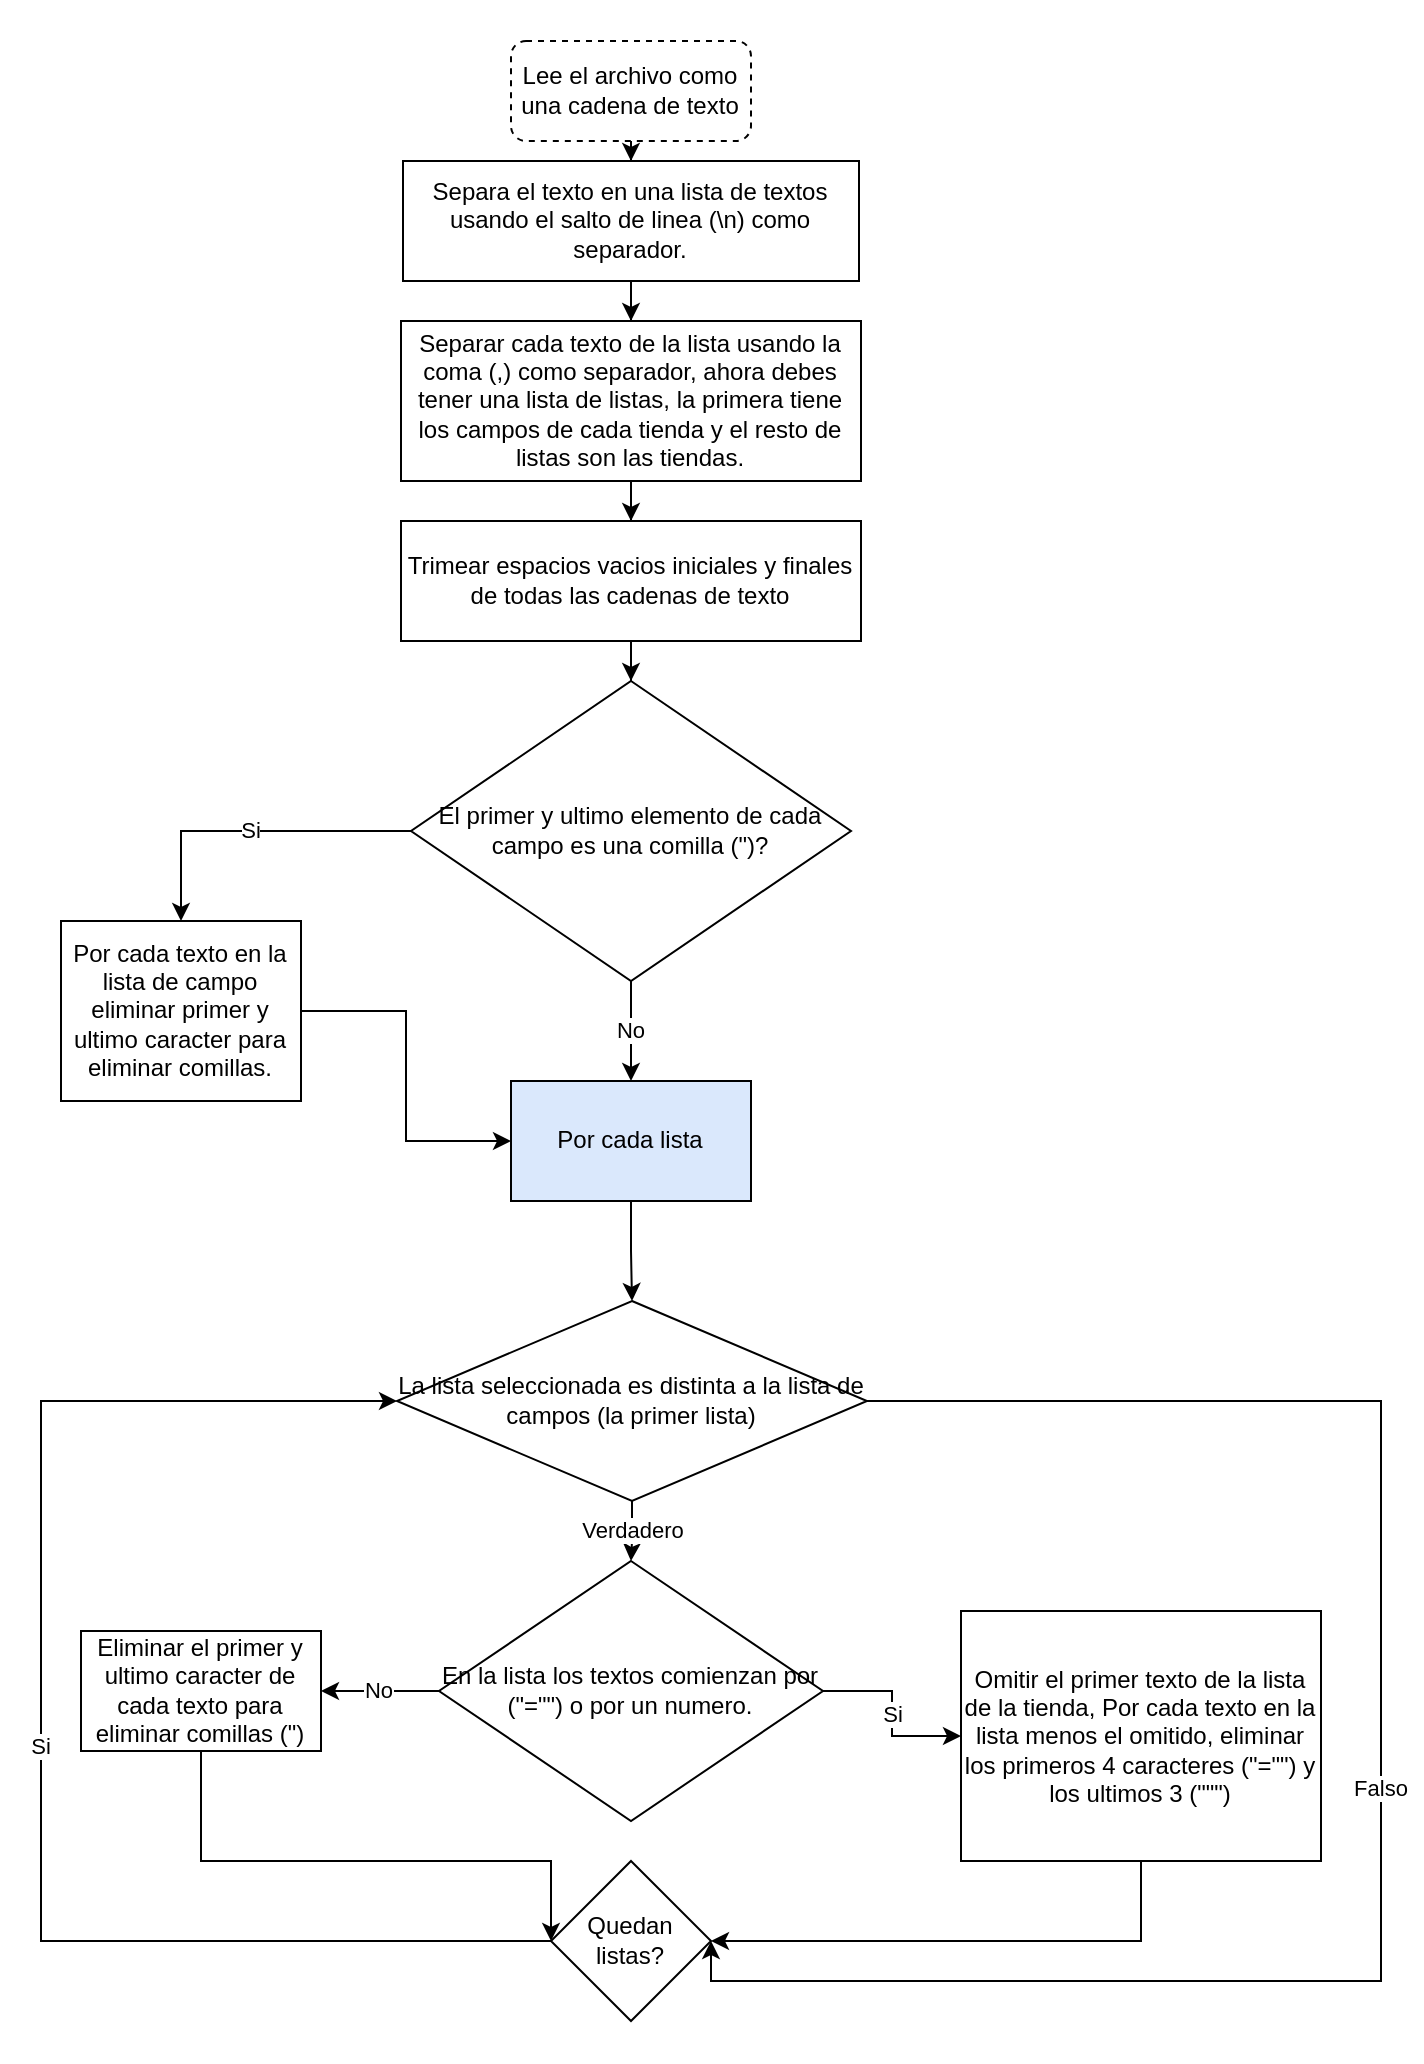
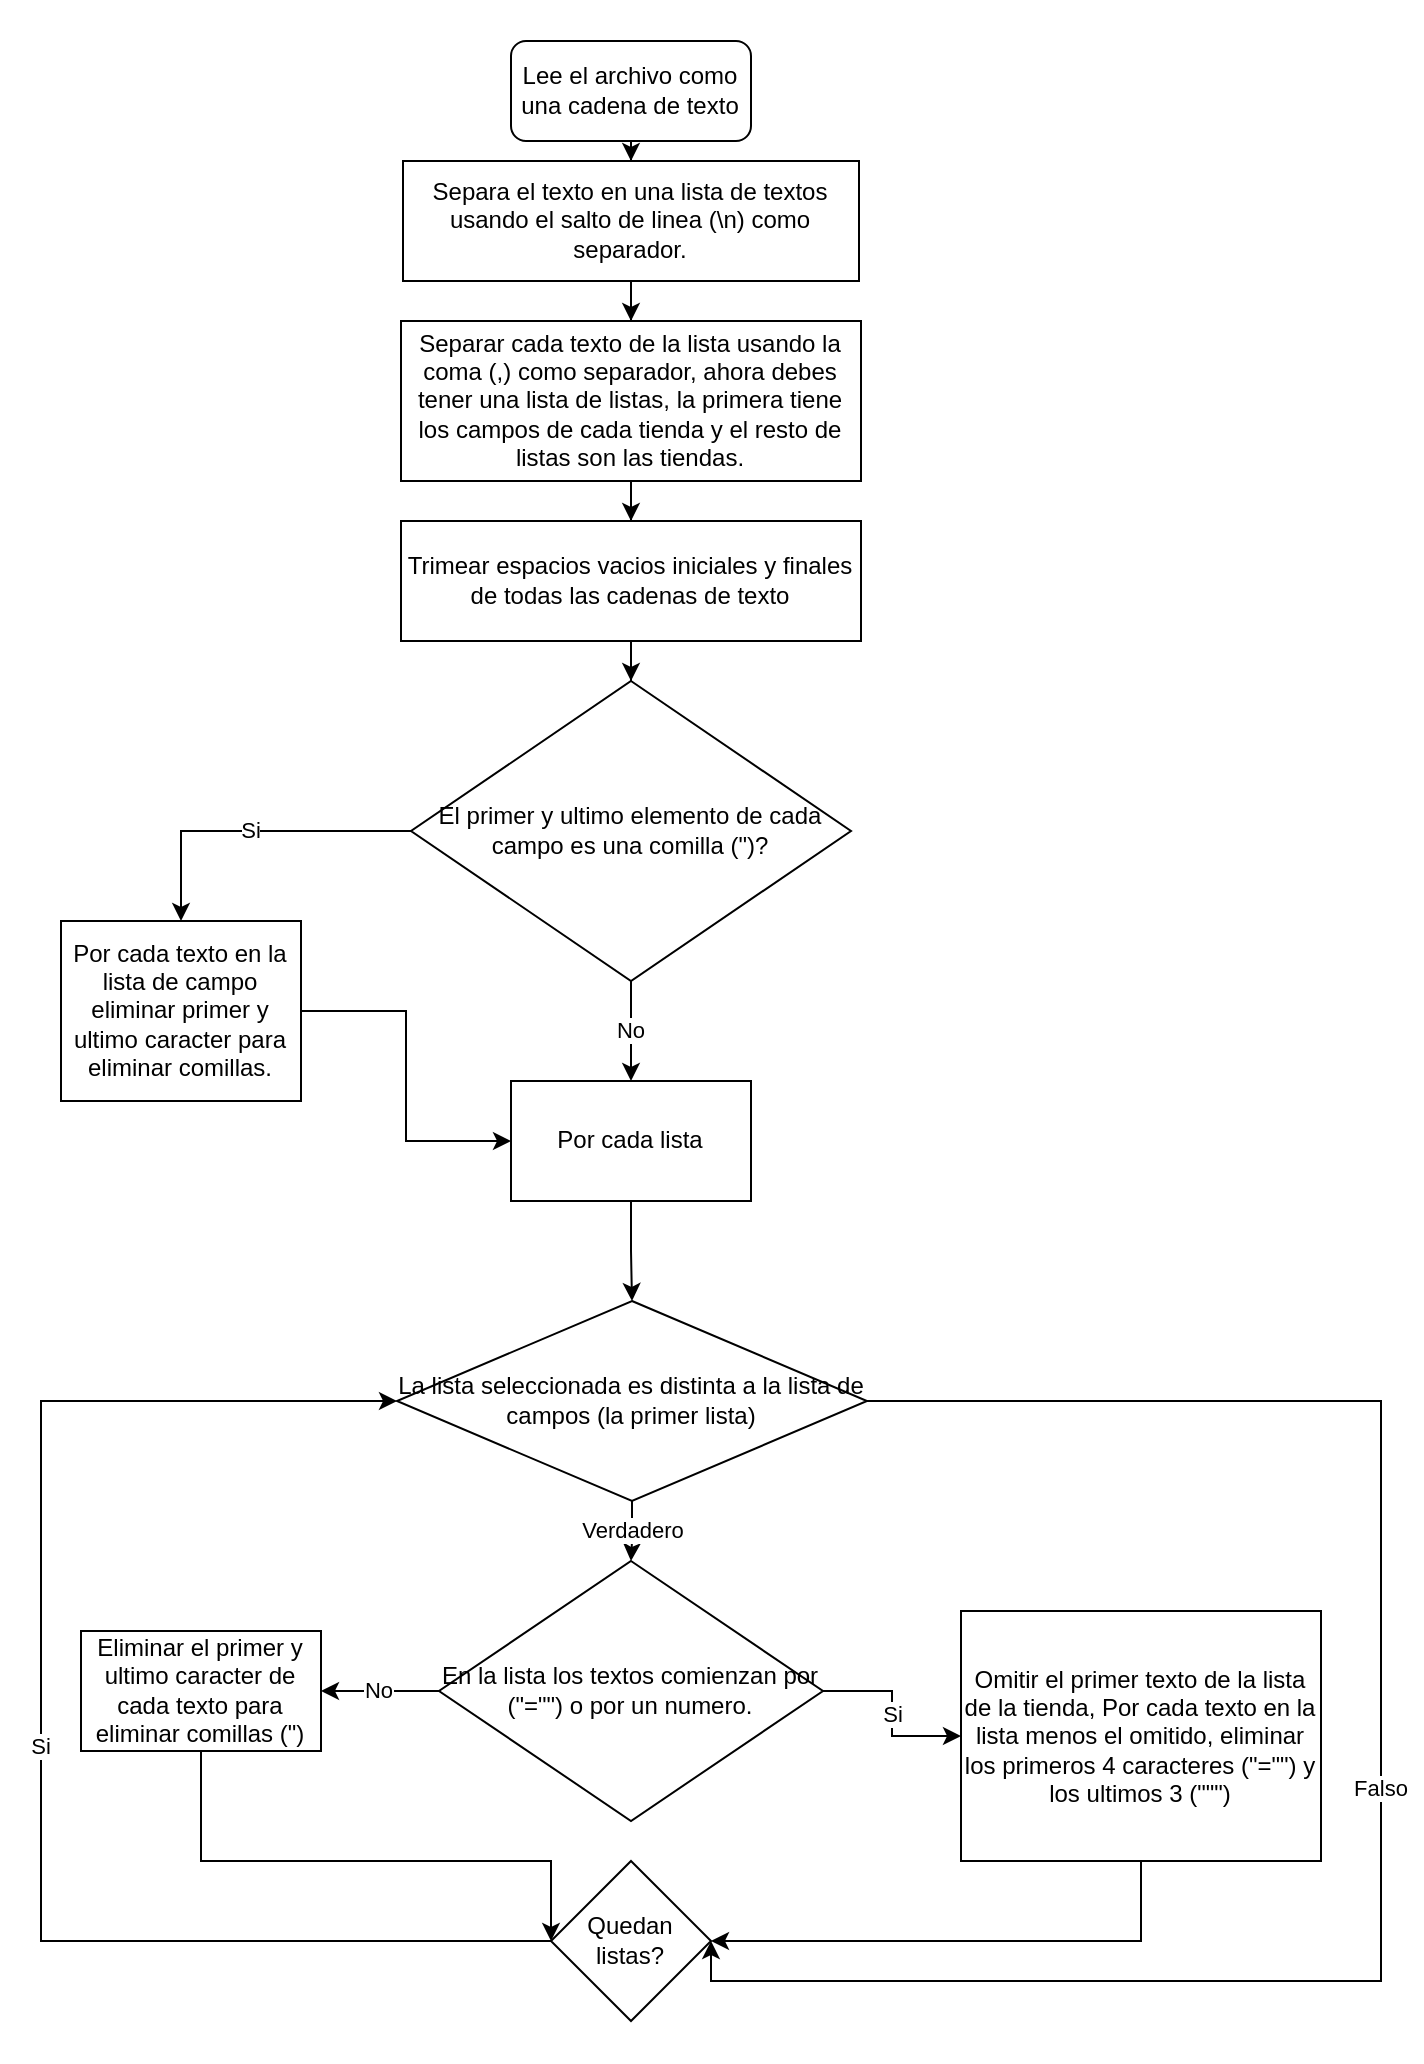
  <mxCell id="0" />
  <mxCell id="1" parent="0" />
  <mxCell id="2" style="edgeStyle=orthogonalEdgeStyle;rounded=0;orthogonalLoop=1;jettySize=auto;html=1;entryX=0.5;entryY=0;entryDx=0;entryDy=0;" edge="1" parent="1" source="3" target="8"><mxGeometry relative="1" as="geometry" /></mxCell>
- <mxCell id="3" value="Lee el archivo como una cadena de texto" style="rounded=1;whiteSpace=wrap;html=1;dashed=1;" vertex="1" parent="1"><mxGeometry x="255" y="20" width="120" height="50" as="geometry" /></mxCell>
+ <mxCell id="3" value="Lee el archivo como una cadena de texto" style="rounded=1;whiteSpace=wrap;html=1;" vertex="1" parent="1"><mxGeometry x="255" y="20" width="120" height="50" as="geometry" /></mxCell>
  <mxCell id="4" value="Si" style="edgeStyle=orthogonalEdgeStyle;rounded=0;orthogonalLoop=1;jettySize=auto;html=1;entryX=0;entryY=0.5;entryDx=0;entryDy=0;" edge="1" parent="1" source="6" target="19"><mxGeometry relative="1" as="geometry" /></mxCell>
  <mxCell id="5" value="No" style="edgeStyle=orthogonalEdgeStyle;rounded=0;orthogonalLoop=1;jettySize=auto;html=1;entryX=1;entryY=0.5;entryDx=0;entryDy=0;" edge="1" parent="1" source="6" target="28"><mxGeometry relative="1" as="geometry" /></mxCell>
  <mxCell id="6" value="En la lista los textos comienzan por (&quot;=&quot;&quot;) o por un numero." style="rhombus;whiteSpace=wrap;html=1;" vertex="1" parent="1"><mxGeometry x="219" y="780" width="192" height="130" as="geometry" /></mxCell>
  <mxCell id="7" style="edgeStyle=orthogonalEdgeStyle;rounded=0;orthogonalLoop=1;jettySize=auto;html=1;entryX=0.5;entryY=0;entryDx=0;entryDy=0;" edge="1" parent="1" source="8" target="10"><mxGeometry relative="1" as="geometry" /></mxCell>
  <mxCell id="8" value="Separa el texto en una lista de textos usando el salto de linea (\n) como separador." style="rounded=0;whiteSpace=wrap;html=1;" vertex="1" parent="1"><mxGeometry x="201" y="80" width="228" height="60" as="geometry" /></mxCell>
  <mxCell id="9" style="edgeStyle=orthogonalEdgeStyle;rounded=0;orthogonalLoop=1;jettySize=auto;html=1;entryX=0.5;entryY=0;entryDx=0;entryDy=0;" edge="1" parent="1" source="10" target="12"><mxGeometry relative="1" as="geometry" /></mxCell>
  <mxCell id="10" value="Separar cada texto de la lista usando la coma (,) como separador, ahora debes tener una lista de listas, la primera tiene los campos de cada tienda y el resto de listas son las tiendas." style="rounded=0;whiteSpace=wrap;html=1;" vertex="1" parent="1"><mxGeometry x="200" y="160" width="230" height="80" as="geometry" /></mxCell>
  <mxCell id="11" style="edgeStyle=orthogonalEdgeStyle;rounded=0;orthogonalLoop=1;jettySize=auto;html=1;entryX=0.5;entryY=0;entryDx=0;entryDy=0;" edge="1" parent="1" source="12" target="15"><mxGeometry relative="1" as="geometry" /></mxCell>
  <mxCell id="12" value="Trimear espacios vacios iniciales y finales de todas las cadenas de texto" style="rounded=0;whiteSpace=wrap;html=1;" vertex="1" parent="1"><mxGeometry x="200" y="260" width="230" height="60" as="geometry" /></mxCell>
  <mxCell id="13" value="Si" style="edgeStyle=orthogonalEdgeStyle;rounded=0;orthogonalLoop=1;jettySize=auto;html=1;entryX=0.5;entryY=0;entryDx=0;entryDy=0;" edge="1" parent="1" source="15" target="17"><mxGeometry relative="1" as="geometry" /></mxCell>
  <mxCell id="14" value="No" style="edgeStyle=orthogonalEdgeStyle;rounded=0;orthogonalLoop=1;jettySize=auto;html=1;entryX=0.5;entryY=0;entryDx=0;entryDy=0;" edge="1" parent="1" source="15" target="21"><mxGeometry relative="1" as="geometry" /></mxCell>
  <mxCell id="15" value="El primer y ultimo elemento de cada campo es una comilla (&quot;)?" style="rhombus;whiteSpace=wrap;html=1;" vertex="1" parent="1"><mxGeometry x="205" y="340" width="220" height="150" as="geometry" /></mxCell>
  <mxCell id="16" style="edgeStyle=orthogonalEdgeStyle;rounded=0;orthogonalLoop=1;jettySize=auto;html=1;entryX=0;entryY=0.5;entryDx=0;entryDy=0;" edge="1" parent="1" source="17" target="21"><mxGeometry relative="1" as="geometry" /></mxCell>
  <mxCell id="17" value="Por cada texto en la lista de campo eliminar primer y ultimo caracter para eliminar comillas." style="rounded=0;whiteSpace=wrap;html=1;" vertex="1" parent="1"><mxGeometry x="30" y="460" width="120" height="90" as="geometry" /></mxCell>
  <mxCell id="18" value="" style="edgeStyle=orthogonalEdgeStyle;rounded=0;orthogonalLoop=1;jettySize=auto;html=1;" edge="1" parent="1" source="19" target="25"><mxGeometry relative="1" as="geometry"><Array as="points"><mxPoint x="570" y="970" /></Array></mxGeometry></mxCell>
  <mxCell id="19" value="Omitir el primer texto de la lista de la tienda, Por cada texto en la lista menos el omitido, eliminar los primeros 4 caracteres (&quot;=&quot;&quot;) y los ultimos 3 (&quot;&quot;&quot;)" style="rounded=0;whiteSpace=wrap;html=1;" vertex="1" parent="1"><mxGeometry x="480" y="805" width="180" height="125" as="geometry" /></mxCell>
  <mxCell id="20" value="" style="edgeStyle=orthogonalEdgeStyle;rounded=0;orthogonalLoop=1;jettySize=auto;html=1;" edge="1" parent="1" source="21" target="23"><mxGeometry relative="1" as="geometry" /></mxCell>
- <mxCell id="21" value="Por cada lista" style="rounded=0;whiteSpace=wrap;html=1;fillColor=#dae8fc;" vertex="1" parent="1"><mxGeometry x="255" y="540" width="120" height="60" as="geometry" /></mxCell>
+ <mxCell id="21" value="Por cada lista" style="rounded=0;whiteSpace=wrap;html=1;" vertex="1" parent="1"><mxGeometry x="255" y="540" width="120" height="60" as="geometry" /></mxCell>
  <mxCell id="22" value="Verdadero" style="edgeStyle=orthogonalEdgeStyle;rounded=0;orthogonalLoop=1;jettySize=auto;html=1;entryX=0.5;entryY=0;entryDx=0;entryDy=0;" edge="1" parent="1" source="23" target="6"><mxGeometry relative="1" as="geometry" /></mxCell>
  <mxCell id="23" value="La lista seleccionada es distinta a la lista de campos (la primer lista)" style="rhombus;whiteSpace=wrap;html=1;rounded=0;" vertex="1" parent="1"><mxGeometry x="198" y="650" width="235" height="100" as="geometry" /></mxCell>
  <mxCell id="24" value="Si" style="edgeStyle=orthogonalEdgeStyle;rounded=0;orthogonalLoop=1;jettySize=auto;html=1;entryX=0;entryY=0.5;entryDx=0;entryDy=0;" edge="1" parent="1" source="25" target="23"><mxGeometry relative="1" as="geometry"><mxPoint x="30" y="710" as="targetPoint" /><Array as="points"><mxPoint x="20" y="970" /><mxPoint x="20" y="700" /></Array></mxGeometry></mxCell>
  <mxCell id="25" value="Quedan listas?" style="rhombus;whiteSpace=wrap;html=1;rounded=0;" vertex="1" parent="1"><mxGeometry x="275" y="930" width="80" height="80" as="geometry" /></mxCell>
  <mxCell id="26" value="Falso" style="edgeStyle=orthogonalEdgeStyle;rounded=0;orthogonalLoop=1;jettySize=auto;html=1;entryX=1;entryY=0.5;entryDx=0;entryDy=0;" edge="1" parent="1" source="23" target="25"><mxGeometry relative="1" as="geometry"><Array as="points"><mxPoint x="690" y="700" /><mxPoint x="690" y="990" /></Array></mxGeometry></mxCell>
  <mxCell id="27" style="edgeStyle=orthogonalEdgeStyle;rounded=0;orthogonalLoop=1;jettySize=auto;html=1;entryX=0;entryY=0.5;entryDx=0;entryDy=0;" edge="1" parent="1" source="28" target="25"><mxGeometry relative="1" as="geometry"><Array as="points"><mxPoint x="100" y="930" /><mxPoint x="275" y="930" /></Array></mxGeometry></mxCell>
  <mxCell id="28" value="Eliminar el primer y ultimo caracter de cada texto para eliminar comillas (&quot;)" style="rounded=0;whiteSpace=wrap;html=1;" vertex="1" parent="1"><mxGeometry x="40" y="815" width="120" height="60" as="geometry" /></mxCell>
